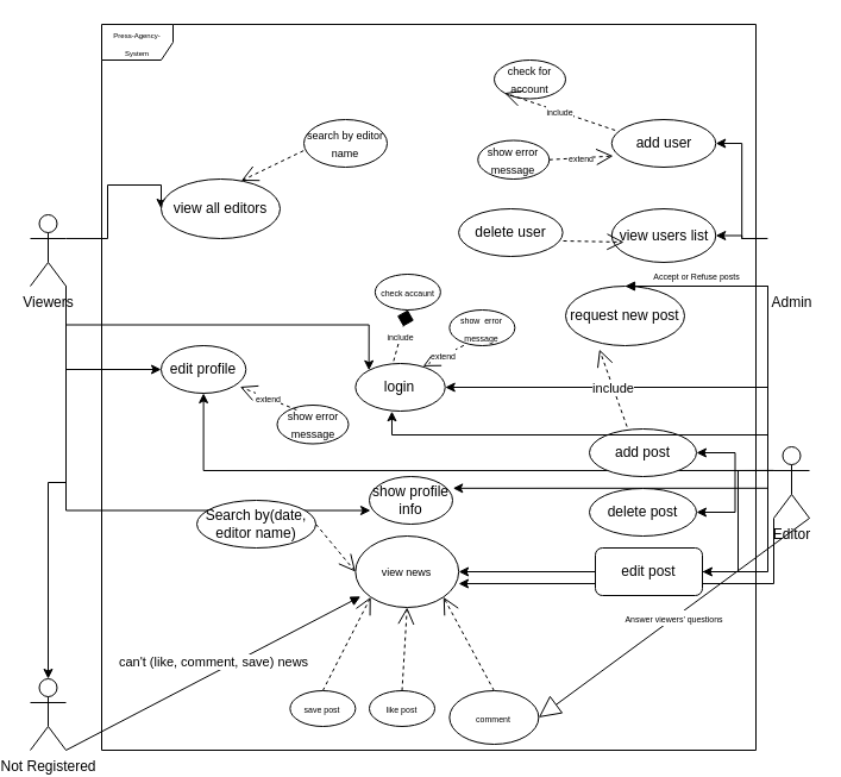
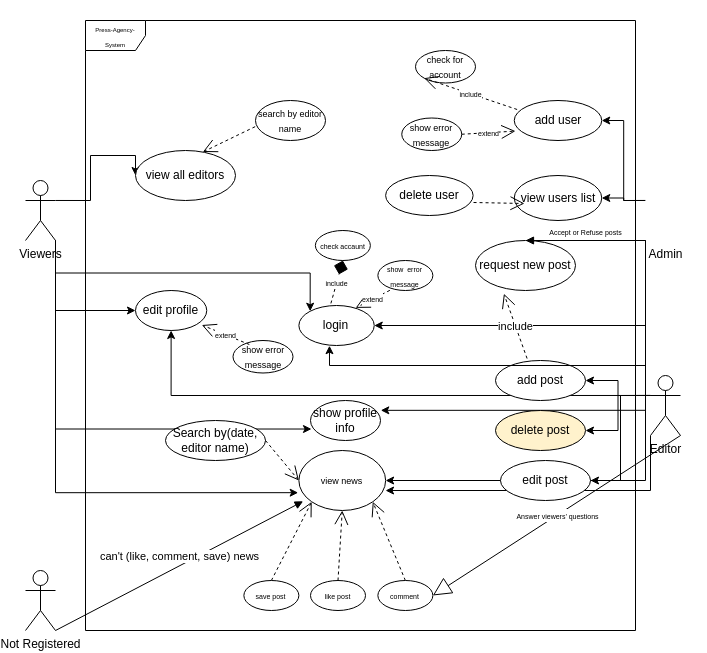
  <mxCell id="0" />
  <mxCell id="1" parent="0" />
  <mxCell id="2" style="edgeStyle=orthogonalEdgeStyle;rounded=0;orthogonalLoop=1;jettySize=auto;html=1;exitX=0;exitY=0.333;exitDx=0;exitDy=0;exitPerimeter=0;entryX=1;entryY=0.5;entryDx=0;entryDy=0;" parent="1" source="6" target="45" edge="1"><mxGeometry relative="1" as="geometry"><mxPoint x="577.5" y="240" as="targetPoint" /></mxGeometry></mxCell>
  <mxCell id="3" style="edgeStyle=orthogonalEdgeStyle;rounded=0;orthogonalLoop=1;jettySize=auto;html=1;exitX=0;exitY=1;exitDx=0;exitDy=0;exitPerimeter=0;entryX=1;entryY=0.5;entryDx=0;entryDy=0;" parent="1" source="6" target="27" edge="1"><mxGeometry relative="1" as="geometry" /></mxCell>
  <mxCell id="4" style="edgeStyle=orthogonalEdgeStyle;rounded=0;orthogonalLoop=1;jettySize=auto;html=1;exitX=0;exitY=1;exitDx=0;exitDy=0;exitPerimeter=0;entryX=1;entryY=0.5;entryDx=0;entryDy=0;" parent="1" source="6" target="28" edge="1"><mxGeometry relative="1" as="geometry" /></mxCell>
  <mxCell id="5" style="edgeStyle=orthogonalEdgeStyle;rounded=0;orthogonalLoop=1;jettySize=auto;html=1;exitX=0;exitY=0.333;exitDx=0;exitDy=0;exitPerimeter=0;entryX=1;entryY=0.5;entryDx=0;entryDy=0;" parent="1" source="6" target="47" edge="1"><mxGeometry relative="1" as="geometry" /></mxCell>
  <mxCell id="6" value="Admin" style="shape=umlActor;verticalLabelPosition=bottom;verticalAlign=top;html=1;outlineConnect=0;strokeColor=#FFFFFF;" parent="1" vertex="1"><mxGeometry x="640" y="180" width="40" height="60" as="geometry" /></mxCell>
  <mxCell id="7" style="edgeStyle=orthogonalEdgeStyle;rounded=0;orthogonalLoop=1;jettySize=auto;html=1;exitX=0;exitY=0.333;exitDx=0;exitDy=0;exitPerimeter=0;entryX=0.5;entryY=1;entryDx=0;entryDy=0;" parent="1" source="11" target="26" edge="1"><mxGeometry relative="1" as="geometry" /></mxCell>
  <mxCell id="8" style="edgeStyle=orthogonalEdgeStyle;rounded=0;orthogonalLoop=1;jettySize=auto;html=1;exitX=0;exitY=0.333;exitDx=0;exitDy=0;exitPerimeter=0;entryX=1;entryY=0.5;entryDx=0;entryDy=0;" parent="1" source="11" target="49" edge="1"><mxGeometry relative="1" as="geometry" /></mxCell>
  <mxCell id="9" style="edgeStyle=orthogonalEdgeStyle;rounded=0;orthogonalLoop=1;jettySize=auto;html=1;exitX=0;exitY=0.333;exitDx=0;exitDy=0;exitPerimeter=0;entryX=1;entryY=0.5;entryDx=0;entryDy=0;" parent="1" source="11" target="50" edge="1"><mxGeometry relative="1" as="geometry" /></mxCell>
  <mxCell id="10" style="edgeStyle=orthogonalEdgeStyle;rounded=0;orthogonalLoop=1;jettySize=auto;html=1;exitX=0;exitY=0.333;exitDx=0;exitDy=0;exitPerimeter=0;entryX=1;entryY=0.5;entryDx=0;entryDy=0;" parent="1" source="11" target="51" edge="1"><mxGeometry relative="1" as="geometry" /></mxCell>
  <mxCell id="11" value="Editor" style="shape=umlActor;verticalLabelPosition=bottom;verticalAlign=top;html=1;outlineConnect=0;" parent="1" vertex="1"><mxGeometry x="645" y="375" width="30" height="60" as="geometry" /></mxCell>
  <mxCell id="12" style="edgeStyle=orthogonalEdgeStyle;rounded=0;orthogonalLoop=1;jettySize=auto;html=1;exitX=1;exitY=0.333;exitDx=0;exitDy=0;exitPerimeter=0;entryX=0;entryY=0.5;entryDx=0;entryDy=0;" parent="1" source="15" target="40" edge="1"><mxGeometry relative="1" as="geometry"><Array as="points"><mxPoint x="85" y="200" /><mxPoint x="85" y="155" /></Array></mxGeometry></mxCell>
  <mxCell id="13" style="edgeStyle=orthogonalEdgeStyle;rounded=0;orthogonalLoop=1;jettySize=auto;html=1;exitX=1;exitY=1;exitDx=0;exitDy=0;exitPerimeter=0;entryX=0;entryY=0;entryDx=0;entryDy=0;" parent="1" source="15" target="28" edge="1"><mxGeometry relative="1" as="geometry" /></mxCell>
  <mxCell id="14" style="edgeStyle=orthogonalEdgeStyle;rounded=0;orthogonalLoop=1;jettySize=auto;html=1;exitX=1;exitY=1;exitDx=0;exitDy=0;exitPerimeter=0;entryX=0;entryY=0.5;entryDx=0;entryDy=0;" parent="1" source="15" target="26" edge="1"><mxGeometry relative="1" as="geometry" /></mxCell>
  <mxCell id="15" value="Viewers" style="shape=umlActor;verticalLabelPosition=bottom;verticalAlign=top;html=1;outlineConnect=0;" parent="1" vertex="1"><mxGeometry x="20" y="180" width="30" height="60" as="geometry" /></mxCell>
  <mxCell id="16" value="Not Registered" style="shape=umlActor;verticalLabelPosition=bottom;verticalAlign=top;html=1;outlineConnect=0;" parent="1" vertex="1"><mxGeometry x="20" y="570" width="30" height="60" as="geometry" /></mxCell>
  <mxCell id="17" value="" style="endArrow=open;endSize=12;dashed=1;html=1;rounded=0;entryX=1;entryY=1;entryDx=0;entryDy=0;exitX=0.5;exitY=0;exitDx=0;exitDy=0;" parent="1" source="31" target="27" edge="1"><mxGeometry width="160" relative="1" as="geometry"><mxPoint x="240" y="75" as="sourcePoint" /><mxPoint x="188.813" y="104.595" as="targetPoint" /></mxGeometry></mxCell>
  <mxCell id="18" value="" style="endArrow=open;endSize=12;dashed=1;html=1;rounded=0;entryX=0.5;entryY=1;entryDx=0;entryDy=0;exitX=0.5;exitY=0;exitDx=0;exitDy=0;" parent="1" source="33" target="27" edge="1"><mxGeometry x="-0.133" y="-6" width="160" relative="1" as="geometry"><mxPoint x="240" y="110" as="sourcePoint" /><mxPoint x="197.04" y="121.96" as="targetPoint" /><mxPoint as="offset" /></mxGeometry></mxCell>
  <mxCell id="19" value="&lt;font style=&quot;font-size: 7px;&quot;&gt;include&lt;/font&gt;" style="endArrow=diamond;endSize=12;dashed=1;html=1;rounded=0;entryX=0.5;entryY=1;entryDx=0;entryDy=0;exitX=0.425;exitY=-0.052;exitDx=0;exitDy=0;exitPerimeter=0;" parent="1" source="28" target="30" edge="1"><mxGeometry width="160" relative="1" as="geometry"><mxPoint x="344.1" y="150" as="sourcePoint" /><mxPoint x="348.49" y="97.76" as="targetPoint" /></mxGeometry></mxCell>
  <mxCell id="20" value="&lt;font style=&quot;font-size: 7px;&quot;&gt;extend&lt;/font&gt;" style="endArrow=open;endSize=12;dashed=1;html=1;rounded=0;entryX=0.753;entryY=0.06;entryDx=0;entryDy=0;exitX=0.218;exitY=0.994;exitDx=0;exitDy=0;exitPerimeter=0;entryPerimeter=0;" parent="1" source="29" target="28" edge="1"><mxGeometry x="-0.004" width="160" relative="1" as="geometry"><mxPoint x="396.7" y="136.65" as="sourcePoint" /><mxPoint x="370.98" y="162.45" as="targetPoint" /><mxPoint as="offset" /></mxGeometry></mxCell>
  <mxCell id="21" value="" style="endArrow=open;endSize=12;dashed=1;html=1;rounded=0;entryX=0;entryY=1;entryDx=0;entryDy=0;exitX=0.5;exitY=0;exitDx=0;exitDy=0;" parent="1" source="32" target="27" edge="1"><mxGeometry width="160" relative="1" as="geometry"><mxPoint x="200" y="165" as="sourcePoint" /><mxPoint x="166.64" y="131.35" as="targetPoint" /></mxGeometry></mxCell>
  <mxCell id="22" value="&lt;font style=&quot;font-size: 6px;&quot;&gt;Press-Agency-System&lt;/font&gt;" style="shape=umlFrame;whiteSpace=wrap;html=1;pointerEvents=0;" parent="1" vertex="1"><mxGeometry x="80" y="20" width="550" height="610" as="geometry" /></mxCell>
  <mxCell id="23" value="show profile info" style="ellipse;whiteSpace=wrap;html=1;" parent="1" vertex="1"><mxGeometry x="305" y="400" width="70" height="40" as="geometry" /></mxCell>
  <mxCell id="24" value="request new post" style="ellipse;whiteSpace=wrap;html=1;" parent="1" vertex="1"><mxGeometry x="470" y="240" width="100" height="50" as="geometry" /></mxCell>
  <mxCell id="25" value="&lt;font style=&quot;font-size: 7px;&quot;&gt;Accept or Refuse posts&lt;/font&gt;" style="html=1;verticalAlign=bottom;endArrow=block;curved=0;rounded=0;exitX=0;exitY=1;exitDx=0;exitDy=0;exitPerimeter=0;entryX=0.5;entryY=0;entryDx=0;entryDy=0;align=center;" parent="1" source="6" target="24" edge="1"><mxGeometry width="80" relative="1" as="geometry"><mxPoint x="300" y="350" as="sourcePoint" /><mxPoint x="380" y="350" as="targetPoint" /></mxGeometry></mxCell>
  <mxCell id="26" value="edit profile" style="ellipse;whiteSpace=wrap;html=1;" parent="1" vertex="1"><mxGeometry x="130" y="290" width="71.25" height="40" as="geometry" /></mxCell>
  <mxCell id="27" value="&lt;font style=&quot;font-size: 9px;&quot;&gt;view news&lt;/font&gt;" style="ellipse;whiteSpace=wrap;html=1;" parent="1" vertex="1"><mxGeometry x="293.37" y="450" width="86.75" height="60" as="geometry" /></mxCell>
  <mxCell id="28" value="login" style="ellipse;whiteSpace=wrap;html=1;" parent="1" vertex="1"><mxGeometry x="293.37" y="305" width="75.37" height="40" as="geometry" /></mxCell>
  <mxCell id="29" value="&lt;font style=&quot;font-size: 7px;&quot;&gt;show&amp;nbsp; error message&lt;/font&gt;" style="ellipse;whiteSpace=wrap;html=1;" parent="1" vertex="1"><mxGeometry x="372.37" y="260" width="55" height="30" as="geometry" /></mxCell>
  <mxCell id="30" value="&lt;font style=&quot;font-size: 7px;&quot;&gt;check accaunt&lt;/font&gt;" style="ellipse;whiteSpace=wrap;html=1;" parent="1" vertex="1"><mxGeometry x="309.87" y="230" width="55" height="30" as="geometry" /></mxCell>
- <mxCell id="31" value="&lt;span style=&quot;font-size: 7px;&quot;&gt;comment&lt;/span&gt;" style="ellipse;whiteSpace=wrap;html=1;" parent="1" vertex="1"><mxGeometry x="372.37" y="580" width="75" height="45" as="geometry" /></mxCell>
+ <mxCell id="31" value="&lt;span style=&quot;font-size: 7px;&quot;&gt;comment&lt;/span&gt;" style="ellipse;whiteSpace=wrap;html=1;" parent="1" vertex="1"><mxGeometry x="372.37" y="580" width="55" height="30" as="geometry" /></mxCell>
  <mxCell id="32" value="&lt;font style=&quot;font-size: 7px;&quot;&gt;save post&lt;/font&gt;" style="ellipse;whiteSpace=wrap;html=1;" parent="1" vertex="1"><mxGeometry x="238.37" y="580" width="55" height="30" as="geometry" /></mxCell>
  <mxCell id="33" value="&lt;font style=&quot;font-size: 7px;&quot;&gt;like post&lt;/font&gt;" style="ellipse;whiteSpace=wrap;html=1;" parent="1" vertex="1"><mxGeometry x="305" y="580" width="55" height="30" as="geometry" /></mxCell>
  <mxCell id="34" value="can't (like, comment, save) news" style="html=1;verticalAlign=bottom;endArrow=block;curved=0;rounded=0;entryX=0.049;entryY=0.847;entryDx=0;entryDy=0;entryPerimeter=0;exitX=1;exitY=1;exitDx=0;exitDy=0;exitPerimeter=0;" parent="1" source="16" target="27" edge="1"><mxGeometry width="80" relative="1" as="geometry"><mxPoint x="140" y="460" as="sourcePoint" /><mxPoint x="230" y="460" as="targetPoint" /></mxGeometry></mxCell>
  <mxCell id="35" style="edgeStyle=orthogonalEdgeStyle;rounded=0;orthogonalLoop=1;jettySize=auto;html=1;exitX=0;exitY=1;exitDx=0;exitDy=0;exitPerimeter=0;entryX=0.999;entryY=0.667;entryDx=0;entryDy=0;entryPerimeter=0;" parent="1" source="11" target="27" edge="1"><mxGeometry relative="1" as="geometry" /></mxCell>
- <mxCell id="36" style="edgeStyle=orthogonalEdgeStyle;rounded=0;orthogonalLoop=1;jettySize=auto;html=1;exitX=1;exitY=1;exitDx=0;exitDy=0;exitPerimeter=0;" parent="1" source="15" target="16" edge="1"><mxGeometry relative="1" as="geometry" /></mxCell>
+ <mxCell id="36" style="edgeStyle=orthogonalEdgeStyle;rounded=0;orthogonalLoop=1;jettySize=auto;html=1;exitX=1;exitY=1;exitDx=0;exitDy=0;exitPerimeter=0;entryX=-0.008;entryY=0.703;entryDx=0;entryDy=0;entryPerimeter=0;" parent="1" source="15" target="27" edge="1"><mxGeometry relative="1" as="geometry" /></mxCell>
  <mxCell id="37" style="edgeStyle=orthogonalEdgeStyle;rounded=0;orthogonalLoop=1;jettySize=auto;html=1;exitX=0;exitY=1;exitDx=0;exitDy=0;exitPerimeter=0;entryX=1.004;entryY=0.246;entryDx=0;entryDy=0;entryPerimeter=0;" parent="1" source="6" target="23" edge="1"><mxGeometry relative="1" as="geometry" /></mxCell>
  <mxCell id="38" style="edgeStyle=orthogonalEdgeStyle;rounded=0;orthogonalLoop=1;jettySize=auto;html=1;exitX=1;exitY=1;exitDx=0;exitDy=0;exitPerimeter=0;entryX=0.014;entryY=0.713;entryDx=0;entryDy=0;entryPerimeter=0;" parent="1" source="15" target="23" edge="1"><mxGeometry relative="1" as="geometry" /></mxCell>
  <mxCell id="39" value="&lt;font style=&quot;font-size: 7px;&quot;&gt;Answer viewers’ questions&lt;/font&gt;" style="endArrow=block;endSize=16;endFill=0;html=1;rounded=0;exitX=1;exitY=1;exitDx=0;exitDy=0;exitPerimeter=0;entryX=1;entryY=0.5;entryDx=0;entryDy=0;" parent="1" source="11" target="31" edge="1"><mxGeometry width="160" relative="1" as="geometry"><mxPoint x="410" y="430" as="sourcePoint" /><mxPoint x="570" y="430" as="targetPoint" /></mxGeometry></mxCell>
  <mxCell id="40" value="view all editors" style="ellipse;whiteSpace=wrap;html=1;" parent="1" vertex="1"><mxGeometry x="130" y="150" width="100" height="50" as="geometry" /></mxCell>
  <mxCell id="41" value="&lt;font style=&quot;font-size: 9px;&quot;&gt;search by editor name&lt;/font&gt;" style="ellipse;whiteSpace=wrap;html=1;" parent="1" vertex="1"><mxGeometry x="250" y="100" width="70" height="40" as="geometry" /></mxCell>
  <mxCell id="42" value="" style="endArrow=open;endSize=12;dashed=1;html=1;rounded=0;exitX=-0.005;exitY=0.654;exitDx=0;exitDy=0;exitPerimeter=0;entryX=0.673;entryY=0.03;entryDx=0;entryDy=0;entryPerimeter=0;" parent="1" source="41" target="40" edge="1"><mxGeometry width="160" relative="1" as="geometry"><mxPoint x="380" y="190" as="sourcePoint" /><mxPoint x="540" y="190" as="targetPoint" /></mxGeometry></mxCell>
  <mxCell id="43" value="&lt;font style=&quot;font-size: 9px;&quot;&gt;check for account&lt;/font&gt;" style="ellipse;whiteSpace=wrap;html=1;" parent="1" vertex="1"><mxGeometry x="410" y="50" width="60" height="32.5" as="geometry" /></mxCell>
  <mxCell id="44" value="&lt;font style=&quot;font-size: 7px;&quot;&gt;include&lt;/font&gt;" style="endArrow=open;endSize=12;dashed=1;html=1;rounded=0;exitX=0.033;exitY=0.225;exitDx=0;exitDy=0;entryX=0;entryY=1;entryDx=0;entryDy=0;exitPerimeter=0;" parent="1" source="47" target="43" edge="1"><mxGeometry width="160" relative="1" as="geometry"><mxPoint x="206.032" y="218.16" as="sourcePoint" /><mxPoint x="468" y="247.5" as="targetPoint" /></mxGeometry></mxCell>
  <mxCell id="45" value="view users list" style="ellipse;whiteSpace=wrap;html=1;" parent="1" vertex="1"><mxGeometry x="508.75" y="175" width="87.5" height="45" as="geometry" /></mxCell>
  <mxCell id="46" value="delete user" style="ellipse;whiteSpace=wrap;html=1;" parent="1" vertex="1"><mxGeometry x="380.12" y="175" width="87.5" height="40" as="geometry" /></mxCell>
  <mxCell id="47" value="add user" style="ellipse;whiteSpace=wrap;html=1;" parent="1" vertex="1"><mxGeometry x="508.75" y="100" width="87.5" height="40" as="geometry" /></mxCell>
  <mxCell id="48" value="" style="endArrow=open;endSize=12;dashed=1;html=1;rounded=0;exitX=1.005;exitY=0.675;exitDx=0;exitDy=0;entryX=0;entryY=0.5;entryDx=0;entryDy=0;exitPerimeter=0;" parent="1" source="46" edge="1"><mxGeometry width="160" relative="1" as="geometry"><mxPoint x="510" y="140" as="sourcePoint" /><mxPoint x="519" y="203" as="targetPoint" /></mxGeometry></mxCell>
  <mxCell id="49" value="add post" style="ellipse;whiteSpace=wrap;html=1;" parent="1" vertex="1"><mxGeometry x="490" y="360" width="90" height="40" as="geometry" /></mxCell>
- <mxCell id="50" value="delete post" style="ellipse;whiteSpace=wrap;html=1;" parent="1" vertex="1"><mxGeometry x="490" y="410" width="90" height="40" as="geometry" /></mxCell>
- <mxCell id="51" value="edit post" style="whiteSpace=wrap;html=1;rounded=1;" parent="1" vertex="1"><mxGeometry x="495" y="460" width="90" height="40" as="geometry" /></mxCell>
+ <mxCell id="50" value="delete post" style="ellipse;whiteSpace=wrap;html=1;fillColor=#fff2cc;" parent="1" vertex="1"><mxGeometry x="490" y="410" width="90" height="40" as="geometry" /></mxCell>
+ <mxCell id="51" value="edit post" style="ellipse;whiteSpace=wrap;html=1;" parent="1" vertex="1"><mxGeometry x="495" y="460" width="90" height="40" as="geometry" /></mxCell>
  <mxCell id="52" value="Search by(date, editor name)" style="ellipse;whiteSpace=wrap;html=1;" parent="1" vertex="1"><mxGeometry x="160" y="420" width="100" height="40" as="geometry" /></mxCell>
  <mxCell id="53" value="" style="endArrow=open;endSize=12;dashed=1;html=1;rounded=0;exitX=1;exitY=0.5;exitDx=0;exitDy=0;entryX=0;entryY=0.5;entryDx=0;entryDy=0;" parent="1" source="52" target="27" edge="1"><mxGeometry width="160" relative="1" as="geometry"><mxPoint x="260" y="350" as="sourcePoint" /><mxPoint x="420" y="350" as="targetPoint" /></mxGeometry></mxCell>
  <mxCell id="54" style="edgeStyle=orthogonalEdgeStyle;rounded=0;orthogonalLoop=1;jettySize=auto;html=1;exitX=0;exitY=1;exitDx=0;exitDy=0;exitPerimeter=0;entryX=0.406;entryY=1.005;entryDx=0;entryDy=0;entryPerimeter=0;" parent="1" source="6" target="28" edge="1"><mxGeometry relative="1" as="geometry" /></mxCell>
  <mxCell id="55" value="include" style="endArrow=open;endSize=12;dashed=1;html=1;rounded=0;entryX=0.284;entryY=1.064;entryDx=0;entryDy=0;entryPerimeter=0;exitX=0.351;exitY=-0.05;exitDx=0;exitDy=0;exitPerimeter=0;" parent="1" source="49" target="24" edge="1"><mxGeometry width="160" relative="1" as="geometry"><mxPoint x="260" y="350" as="sourcePoint" /><mxPoint x="420" y="350" as="targetPoint" /></mxGeometry></mxCell>
  <mxCell id="56" value="&lt;font style=&quot;font-size: 9px;&quot;&gt;show error message&lt;/font&gt;" style="ellipse;whiteSpace=wrap;html=1;" parent="1" vertex="1"><mxGeometry x="396.25" y="117.5" width="60" height="32.5" as="geometry" /></mxCell>
  <mxCell id="57" value="&lt;font style=&quot;font-size: 7px;&quot;&gt;extend&lt;/font&gt;" style="endArrow=open;endSize=12;dashed=1;html=1;rounded=0;exitX=1;exitY=0.5;exitDx=0;exitDy=0;entryX=0.014;entryY=0.765;entryDx=0;entryDy=0;entryPerimeter=0;" parent="1" source="56" target="47" edge="1"><mxGeometry width="160" relative="1" as="geometry"><mxPoint x="522" y="119" as="sourcePoint" /><mxPoint x="429" y="88" as="targetPoint" /></mxGeometry></mxCell>
  <mxCell id="58" value="&lt;font style=&quot;font-size: 9px;&quot;&gt;show error message&lt;/font&gt;" style="ellipse;whiteSpace=wrap;html=1;" parent="1" vertex="1"><mxGeometry x="227.5" y="340" width="60" height="32.5" as="geometry" /></mxCell>
  <mxCell id="59" value="&lt;font style=&quot;font-size: 7px;&quot;&gt;extend&lt;/font&gt;" style="endArrow=open;endSize=12;dashed=1;html=1;rounded=0;exitX=0.272;exitY=0.123;exitDx=0;exitDy=0;entryX=0.931;entryY=0.863;entryDx=0;entryDy=0;entryPerimeter=0;exitPerimeter=0;" parent="1" source="58" target="26" edge="1"><mxGeometry width="160" relative="1" as="geometry"><mxPoint x="466" y="144" as="sourcePoint" /><mxPoint x="520" y="141" as="targetPoint" /></mxGeometry></mxCell>
